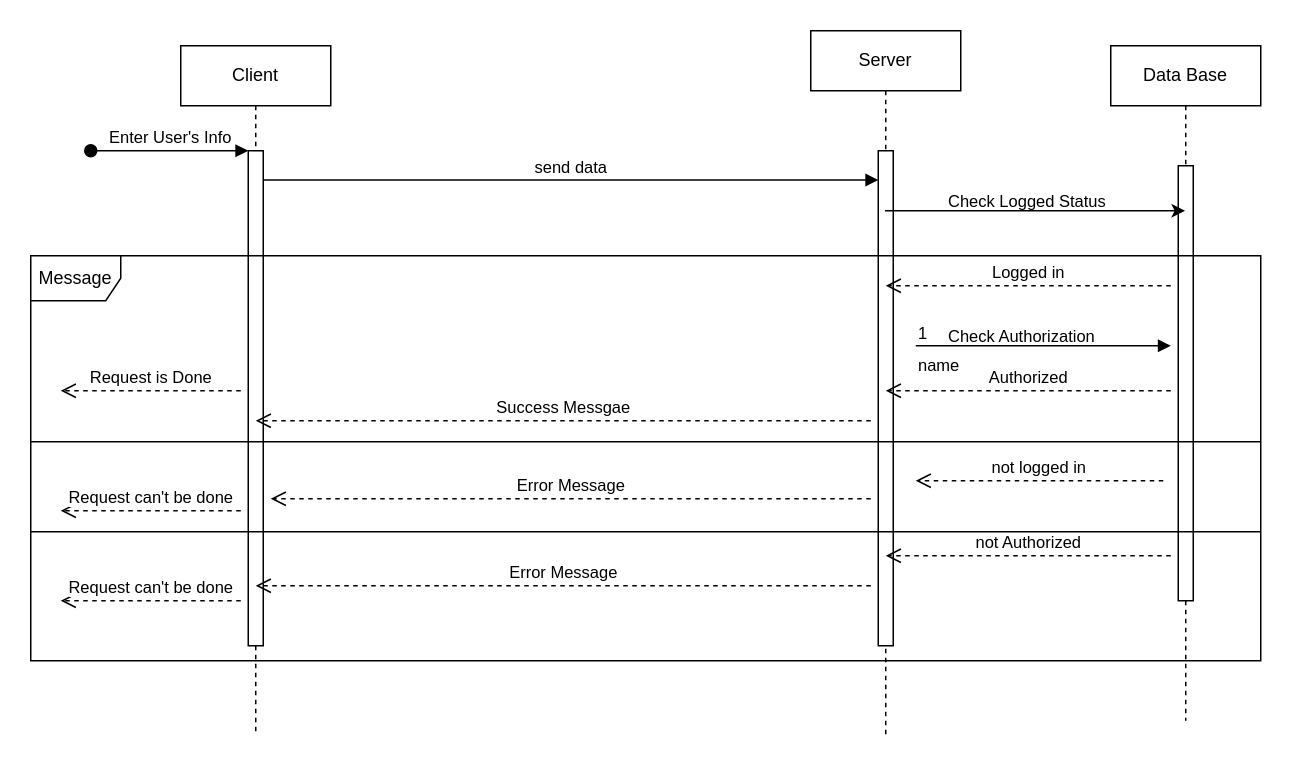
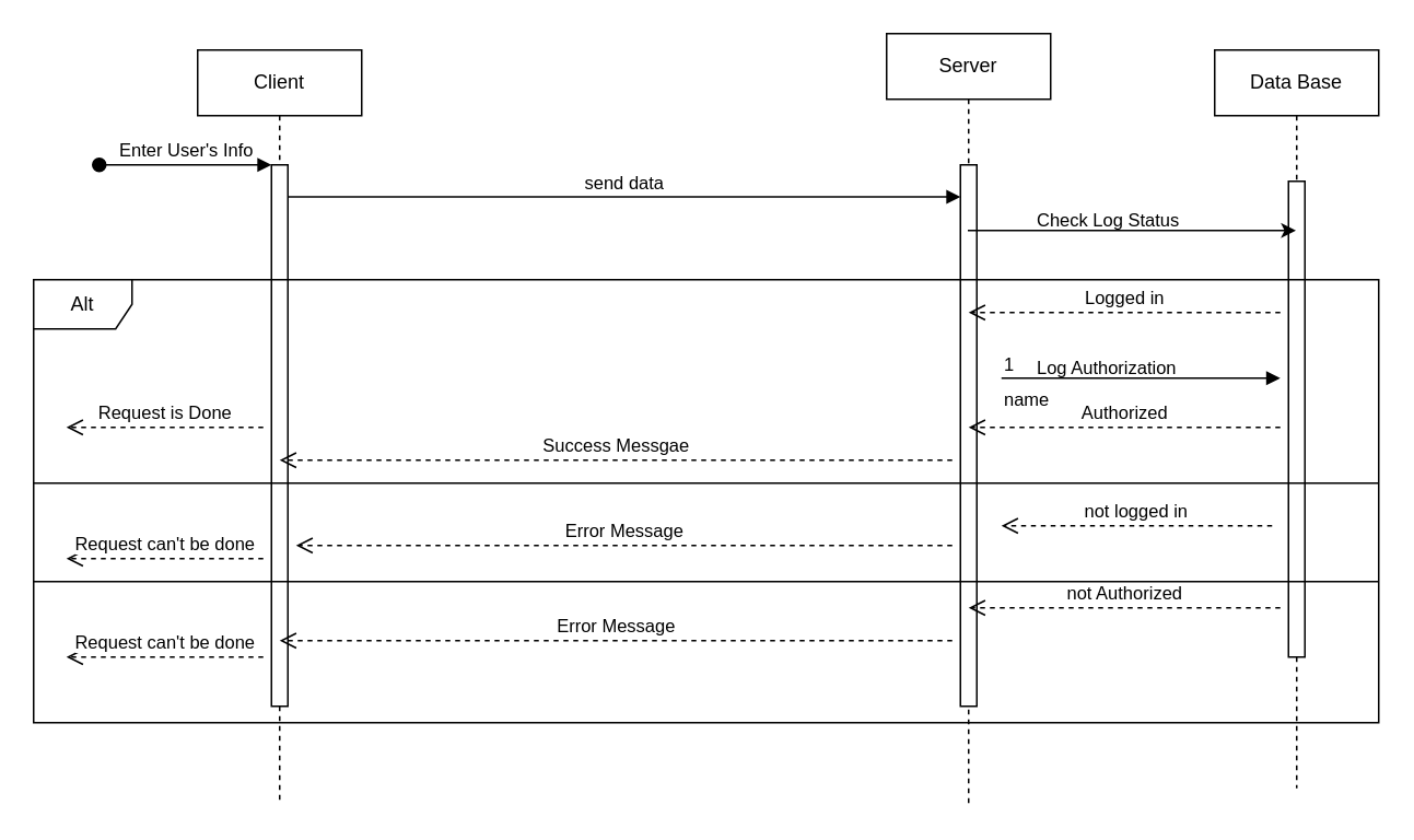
  <mxCell id="0" />
  <mxCell id="1" parent="0" />
  <mxCell id="2" value="Client" style="shape=umlLifeline;perimeter=lifelinePerimeter;whiteSpace=wrap;html=1;container=0;dropTarget=0;collapsible=0;recursiveResize=0;outlineConnect=0;portConstraint=eastwest;newEdgeStyle={&quot;edgeStyle&quot;:&quot;elbowEdgeStyle&quot;,&quot;elbow&quot;:&quot;vertical&quot;,&quot;curved&quot;:0,&quot;rounded&quot;:0};" parent="1" vertex="1"><mxGeometry x="120" y="30" width="100" height="460" as="geometry" /></mxCell>
  <mxCell id="3" value="" style="html=1;points=[];perimeter=orthogonalPerimeter;outlineConnect=0;targetShapes=umlLifeline;portConstraint=eastwest;newEdgeStyle={&quot;edgeStyle&quot;:&quot;elbowEdgeStyle&quot;,&quot;elbow&quot;:&quot;vertical&quot;,&quot;curved&quot;:0,&quot;rounded&quot;:0};" parent="2" vertex="1"><mxGeometry x="45" y="70" width="10" height="330" as="geometry" /></mxCell>
  <mxCell id="4" value="Enter User's Info" style="html=1;verticalAlign=bottom;startArrow=oval;endArrow=block;startSize=8;edgeStyle=elbowEdgeStyle;elbow=vertical;curved=0;rounded=0;" parent="2" target="3" edge="1"><mxGeometry relative="1" as="geometry"><mxPoint x="-60" y="70" as="sourcePoint" /></mxGeometry></mxCell>
  <mxCell id="5" value="Server" style="shape=umlLifeline;perimeter=lifelinePerimeter;whiteSpace=wrap;html=1;container=0;dropTarget=0;collapsible=0;recursiveResize=0;outlineConnect=0;portConstraint=eastwest;newEdgeStyle={&quot;edgeStyle&quot;:&quot;elbowEdgeStyle&quot;,&quot;elbow&quot;:&quot;vertical&quot;,&quot;curved&quot;:0,&quot;rounded&quot;:0};" parent="1" vertex="1"><mxGeometry x="540" y="20" width="100" height="470" as="geometry" /></mxCell>
  <mxCell id="6" value="" style="html=1;points=[];perimeter=orthogonalPerimeter;outlineConnect=0;targetShapes=umlLifeline;portConstraint=eastwest;newEdgeStyle={&quot;edgeStyle&quot;:&quot;elbowEdgeStyle&quot;,&quot;elbow&quot;:&quot;vertical&quot;,&quot;curved&quot;:0,&quot;rounded&quot;:0};" parent="5" vertex="1"><mxGeometry x="45" y="80" width="10" height="330" as="geometry" /></mxCell>
  <mxCell id="7" value="send data" style="html=1;verticalAlign=bottom;endArrow=block;edgeStyle=elbowEdgeStyle;elbow=vertical;curved=0;rounded=0;" parent="1" edge="1"><mxGeometry relative="1" as="geometry"><mxPoint x="175" y="119.5" as="sourcePoint" /><Array as="points"><mxPoint x="190" y="119.5" /></Array><mxPoint x="585" y="119.5" as="targetPoint" /></mxGeometry></mxCell>
  <mxCell id="8" value="Error Message" style="html=1;verticalAlign=bottom;endArrow=open;dashed=1;endSize=8;edgeStyle=elbowEdgeStyle;elbow=vertical;curved=0;rounded=0;" parent="1" edge="1"><mxGeometry relative="1" as="geometry"><mxPoint x="180" y="332" as="targetPoint" /><Array as="points"><mxPoint x="195" y="332" /></Array><mxPoint x="580" y="332" as="sourcePoint" /></mxGeometry></mxCell>
  <mxCell id="9" value="Data Base" style="shape=umlLifeline;perimeter=lifelinePerimeter;whiteSpace=wrap;html=1;container=0;dropTarget=0;collapsible=0;recursiveResize=0;outlineConnect=0;portConstraint=eastwest;newEdgeStyle={&quot;edgeStyle&quot;:&quot;elbowEdgeStyle&quot;,&quot;elbow&quot;:&quot;vertical&quot;,&quot;curved&quot;:0,&quot;rounded&quot;:0};" parent="1" vertex="1"><mxGeometry x="740" y="30" width="100" height="450" as="geometry" /></mxCell>
  <mxCell id="10" value="" style="html=1;points=[];perimeter=orthogonalPerimeter;outlineConnect=0;targetShapes=umlLifeline;portConstraint=eastwest;newEdgeStyle={&quot;edgeStyle&quot;:&quot;elbowEdgeStyle&quot;,&quot;elbow&quot;:&quot;vertical&quot;,&quot;curved&quot;:0,&quot;rounded&quot;:0};" parent="9" vertex="1"><mxGeometry x="45" y="80" width="10" height="290" as="geometry" /></mxCell>
  <mxCell id="11" value="" style="endArrow=classic;html=1;rounded=0;" edge="1" parent="1"><mxGeometry width="50" height="50" relative="1" as="geometry"><mxPoint x="589.5" y="140" as="sourcePoint" /><mxPoint x="789.5" y="140" as="targetPoint" /><Array as="points"><mxPoint x="640" y="140" /><mxPoint x="720" y="140" /></Array></mxGeometry></mxCell>
- <mxCell id="12" value="&lt;div style=&quot;text-align: center;&quot;&gt;&lt;span style=&quot;font-size: 11px; text-wrap: nowrap; background-color: rgb(255, 255, 255);&quot;&gt;Check Logged Status&lt;/span&gt;&lt;/div&gt;" style="text;whiteSpace=wrap;html=1;" vertex="1" parent="1"><mxGeometry x="630" y="120" width="130" height="50" as="geometry" /></mxCell>
+ <mxCell id="12" value="&lt;div style=&quot;text-align: center;&quot;&gt;&lt;span style=&quot;font-size: 11px; text-wrap: nowrap; background-color: rgb(255, 255, 255);&quot;&gt;Check Log Status&lt;/span&gt;&lt;/div&gt;" style="text;whiteSpace=wrap;html=1;" vertex="1" parent="1"><mxGeometry x="630" y="120" width="130" height="50" as="geometry" /></mxCell>
  <mxCell id="13" value="Logged in" style="html=1;verticalAlign=bottom;endArrow=open;dashed=1;endSize=8;edgeStyle=elbowEdgeStyle;elbow=vertical;curved=0;rounded=0;" edge="1" parent="1"><mxGeometry relative="1" as="geometry"><mxPoint x="590" y="190" as="targetPoint" /><Array as="points" /><mxPoint x="780" y="190" as="sourcePoint" /></mxGeometry></mxCell>
  <mxCell id="14" value="Authorized" style="html=1;verticalAlign=bottom;endArrow=open;dashed=1;endSize=8;edgeStyle=elbowEdgeStyle;elbow=vertical;curved=0;rounded=0;" edge="1" parent="1"><mxGeometry relative="1" as="geometry"><mxPoint x="590" y="260" as="targetPoint" /><Array as="points" /><mxPoint x="780" y="260" as="sourcePoint" /></mxGeometry></mxCell>
  <mxCell id="15" value="Success Messgae" style="html=1;verticalAlign=bottom;endArrow=open;dashed=1;endSize=8;edgeStyle=elbowEdgeStyle;elbow=vertical;curved=0;rounded=0;" edge="1" parent="1"><mxGeometry relative="1" as="geometry"><mxPoint x="170" y="280" as="targetPoint" /><Array as="points"><mxPoint x="195" y="280" /></Array><mxPoint x="580" y="280" as="sourcePoint" /></mxGeometry></mxCell>
  <mxCell id="16" value="Request is Done" style="html=1;verticalAlign=bottom;endArrow=open;dashed=1;endSize=8;edgeStyle=elbowEdgeStyle;elbow=horizontal;curved=0;rounded=0;" edge="1" parent="1"><mxGeometry relative="1" as="geometry"><mxPoint x="40" y="260" as="targetPoint" /><Array as="points" /><mxPoint x="160" y="260" as="sourcePoint" /></mxGeometry></mxCell>
  <mxCell id="17" value="Request can't be done" style="html=1;verticalAlign=bottom;endArrow=open;dashed=1;endSize=8;edgeStyle=elbowEdgeStyle;elbow=vertical;curved=0;rounded=0;" edge="1" parent="1"><mxGeometry relative="1" as="geometry"><mxPoint x="40" y="340" as="targetPoint" /><Array as="points" /><mxPoint x="160" y="340" as="sourcePoint" /></mxGeometry></mxCell>
- <mxCell id="18" value="Message" style="shape=umlFrame;whiteSpace=wrap;html=1;pointerEvents=0;" vertex="1" parent="1"><mxGeometry x="20" y="170" width="820" height="270" as="geometry" /></mxCell>
+ <mxCell id="18" value="Alt" style="shape=umlFrame;whiteSpace=wrap;html=1;pointerEvents=0;" vertex="1" parent="1"><mxGeometry x="20" y="170" width="820" height="270" as="geometry" /></mxCell>
  <mxCell id="19" value="not logged in" style="html=1;verticalAlign=bottom;endArrow=open;dashed=1;endSize=8;curved=0;rounded=0;" edge="1" parent="1"><mxGeometry relative="1" as="geometry"><mxPoint x="775" y="320" as="sourcePoint" /><mxPoint x="610" y="320" as="targetPoint" /><Array as="points" /></mxGeometry></mxCell>
  <mxCell id="20" value="name" style="endArrow=block;endFill=1;html=1;edgeStyle=orthogonalEdgeStyle;align=left;verticalAlign=top;rounded=0;" edge="1" parent="1"><mxGeometry x="-1" relative="1" as="geometry"><mxPoint x="610" y="230" as="sourcePoint" /><mxPoint x="780" y="230" as="targetPoint" /></mxGeometry></mxCell>
  <mxCell id="21" value="1" style="edgeLabel;resizable=0;html=1;align=left;verticalAlign=bottom;" connectable="0" vertex="1" parent="20"><mxGeometry x="-1" relative="1" as="geometry" /></mxCell>
- <mxCell id="22" value="&lt;div style=&quot;text-align: center;&quot;&gt;&lt;span style=&quot;font-size: 11px; text-wrap: nowrap; background-color: rgb(255, 255, 255);&quot;&gt;Check Authorization&lt;/span&gt;&lt;/div&gt;" style="text;whiteSpace=wrap;html=1;" vertex="1" parent="1"><mxGeometry x="630" y="210" width="130" height="30" as="geometry" /></mxCell>
+ <mxCell id="22" value="&lt;div style=&quot;text-align: center;&quot;&gt;&lt;span style=&quot;font-size: 11px; text-wrap: nowrap; background-color: rgb(255, 255, 255);&quot;&gt;Log Authorization&lt;/span&gt;&lt;/div&gt;" style="text;whiteSpace=wrap;html=1;" vertex="1" parent="1"><mxGeometry x="630" y="210" width="130" height="30" as="geometry" /></mxCell>
  <mxCell id="23" value="not Authorized" style="html=1;verticalAlign=bottom;endArrow=open;dashed=1;endSize=8;edgeStyle=elbowEdgeStyle;elbow=vertical;curved=0;rounded=0;" edge="1" parent="1"><mxGeometry relative="1" as="geometry"><mxPoint x="590" y="370" as="targetPoint" /><Array as="points" /><mxPoint x="780" y="370" as="sourcePoint" /></mxGeometry></mxCell>
  <mxCell id="24" value="Error Message" style="html=1;verticalAlign=bottom;endArrow=open;dashed=1;endSize=8;edgeStyle=elbowEdgeStyle;elbow=vertical;curved=0;rounded=0;" edge="1" parent="1"><mxGeometry relative="1" as="geometry"><mxPoint x="170" y="390" as="targetPoint" /><Array as="points"><mxPoint x="195" y="390" /></Array><mxPoint x="580" y="390" as="sourcePoint" /></mxGeometry></mxCell>
  <mxCell id="25" value="Request can't be done" style="html=1;verticalAlign=bottom;endArrow=open;dashed=1;endSize=8;edgeStyle=elbowEdgeStyle;elbow=vertical;curved=0;rounded=0;" edge="1" parent="1"><mxGeometry relative="1" as="geometry"><mxPoint x="40" y="400" as="targetPoint" /><Array as="points"><mxPoint x="100" y="400" /></Array><mxPoint x="160" y="400" as="sourcePoint" /></mxGeometry></mxCell>
  <mxCell id="26" value="" style="line;strokeWidth=1;fillColor=none;align=left;verticalAlign=middle;spacingTop=-1;spacingLeft=3;spacingRight=3;rotatable=0;labelPosition=right;points=[];portConstraint=eastwest;strokeColor=inherit;" vertex="1" parent="1"><mxGeometry x="20" y="290" width="820" height="8" as="geometry" /></mxCell>
  <mxCell id="27" value="" style="line;strokeWidth=1;fillColor=none;align=left;verticalAlign=middle;spacingTop=-1;spacingLeft=3;spacingRight=3;rotatable=0;labelPosition=right;points=[];portConstraint=eastwest;strokeColor=inherit;" vertex="1" parent="1"><mxGeometry x="20" y="350" width="820" height="8" as="geometry" /></mxCell>
